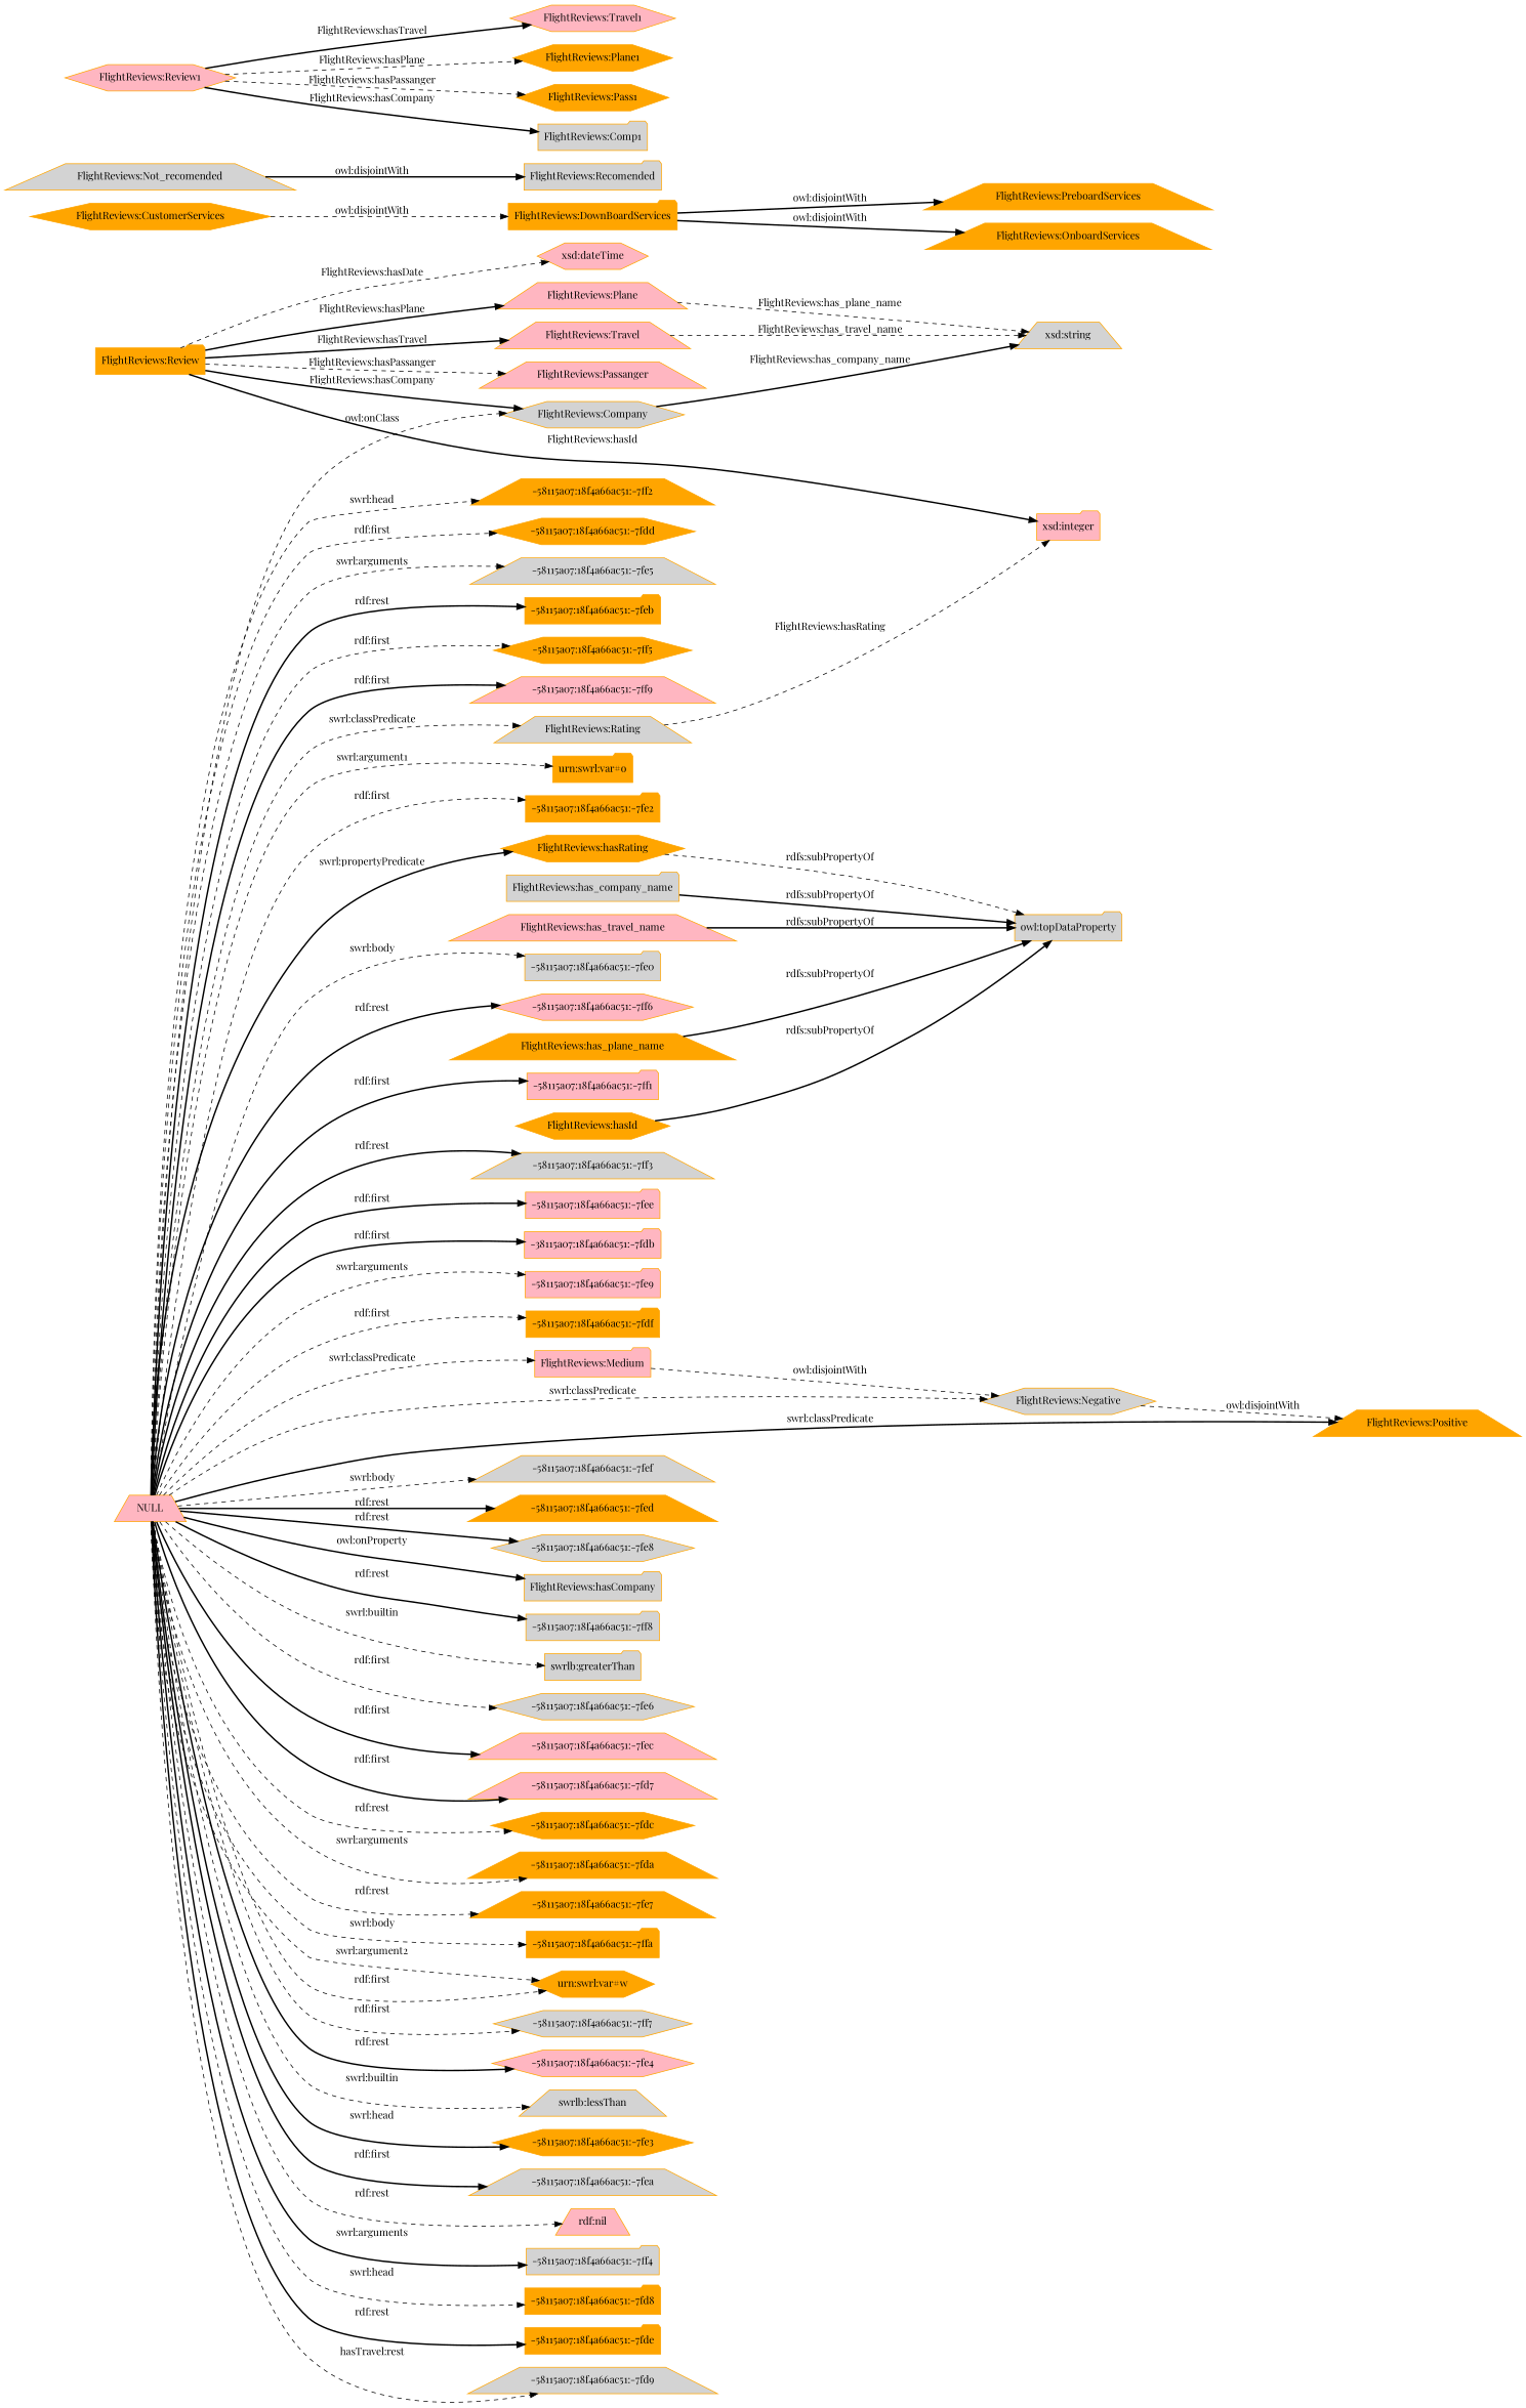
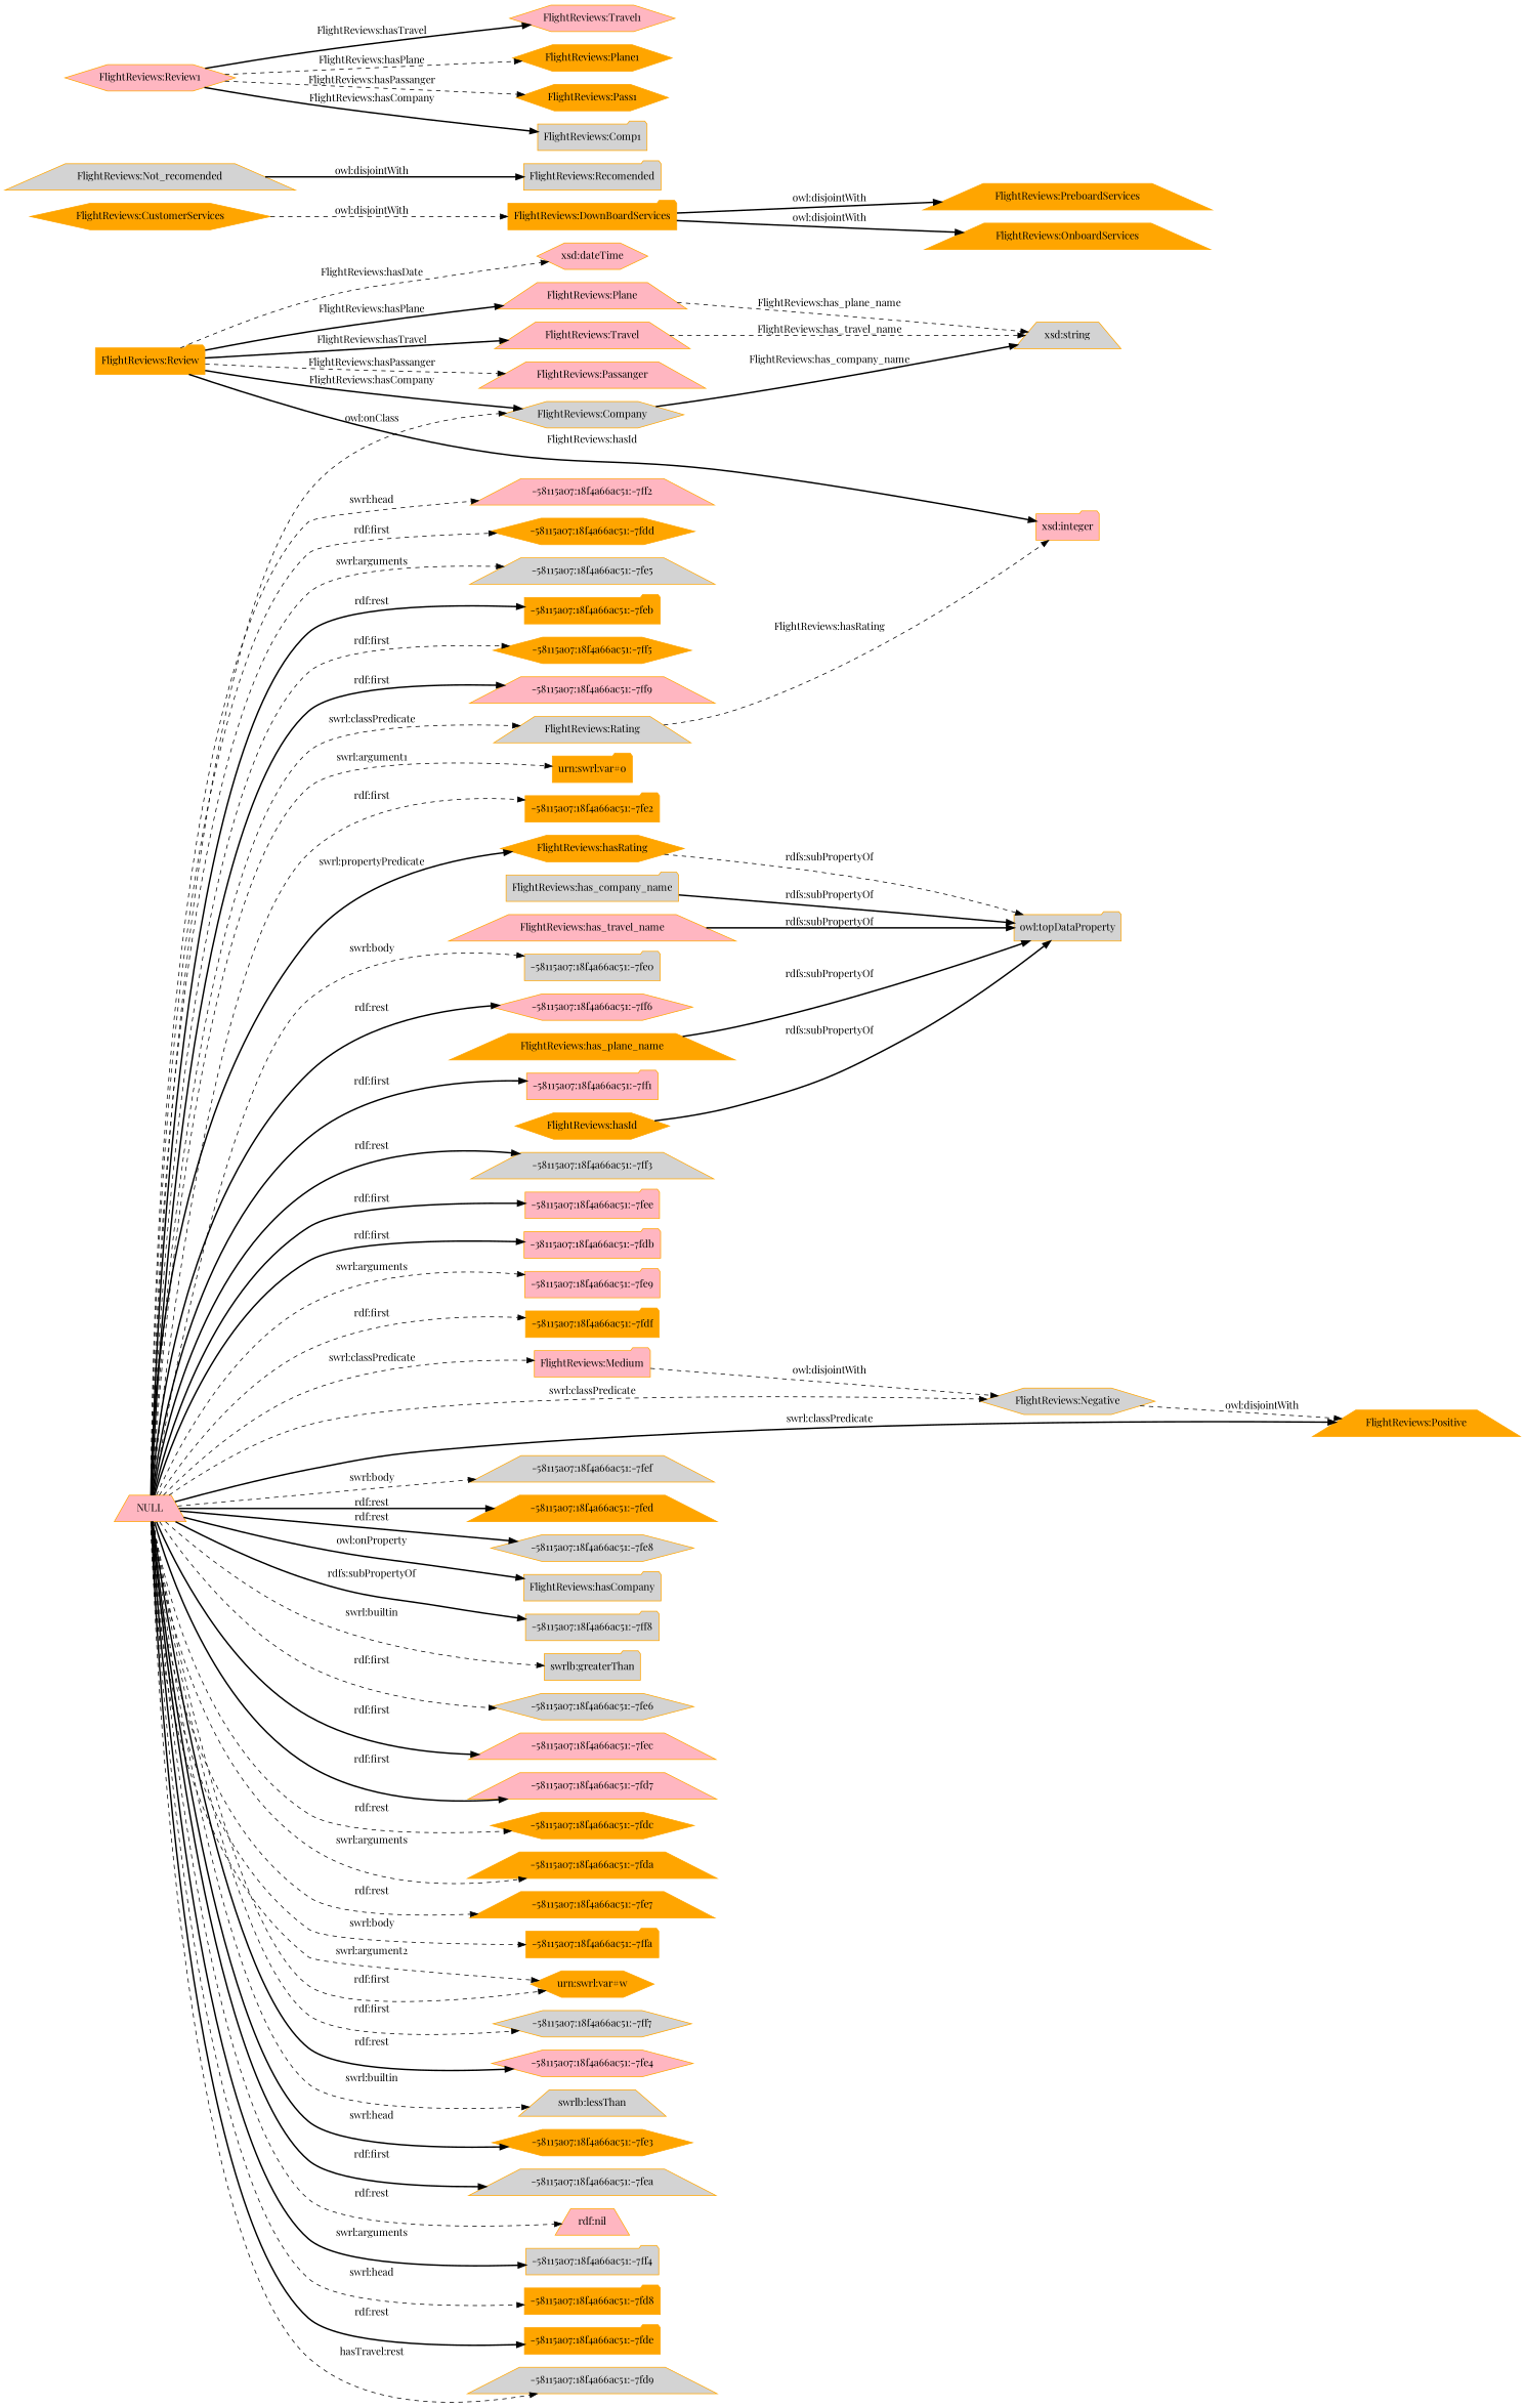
  digraph {
    fontname="Playfair Display"
    rankdir=LR
    node [color=orange fillcolor=orange fontname="Playfair Display" shape=trapezium style=filled]
    edge [fontname="Playfair Display" style=dashed]
    "FlightReviews:Travel" [fillcolor=lightpink]
    "xsd:string" [fillcolor=lightgrey]
    "FlightReviews:Negative" [fillcolor=lightgrey shape=hexagon]
    "FlightReviews:Positive"
    "FlightReviews:Plane" [fillcolor=lightpink]
    "FlightReviews:Medium" [fillcolor=lightpink shape=folder]
    "FlightReviews:Rating" [fillcolor=lightgrey]
    "xsd:integer" [fillcolor=lightpink shape=folder]
    "FlightReviews:Company" [fillcolor=lightgrey shape=hexagon]
    "FlightReviews:DownBoardServices" [shape=folder]
    "FlightReviews:PreboardServices"
    "FlightReviews:OnboardServices"
    "FlightReviews:CustomerServices" [shape=hexagon]
    "FlightReviews:Not_recomended" [fillcolor=lightgrey]
    "FlightReviews:Recomended" [fillcolor=lightgrey shape=folder]
    "FlightReviews:Review" [shape=folder]
    "FlightReviews:Passanger" [fillcolor=lightpink]
    "xsd:dateTime" [fillcolor=lightpink shape=hexagon]
    "FlightReviews:hasId" [shape=hexagon]
    "owl:topDataProperty" [fillcolor=lightgrey shape=folder]
    "FlightReviews:has_company_name" [fillcolor=lightgrey shape=folder]
    "FlightReviews:hasRating" [shape=hexagon]
    "FlightReviews:has_travel_name" [fillcolor=lightpink]
    "FlightReviews:has_plane_name"
    NULL [fillcolor=lightpink]
    "-58115a07:18f4a66ac51:-7fef" [fillcolor=lightgrey]
    "-58115a07:18f4a66ac51:-7fed"
    "-58115a07:18f4a66ac51:-7fe8" [fillcolor=lightgrey shape=hexagon]
    "FlightReviews:hasCompany" [fillcolor=lightgrey shape=folder]
    "-58115a07:18f4a66ac51:-7ff8" [fillcolor=lightgrey shape=folder]
    "swrlb:greaterThan" [fillcolor=lightgrey shape=folder]
    "-58115a07:18f4a66ac51:-7fe6" [fillcolor=lightgrey shape=hexagon]
    "-58115a07:18f4a66ac51:-7fec" [fillcolor=lightpink]
    "-58115a07:18f4a66ac51:-7fd7" [fillcolor=lightpink]
    "-58115a07:18f4a66ac51:-7fdc" [shape=hexagon]
    "-58115a07:18f4a66ac51:-7fda"
    "-58115a07:18f4a66ac51:-7fe7"
    "-58115a07:18f4a66ac51:-7ffa" [shape=folder]
    "urn:swrl:var#w" [shape=hexagon]
    "-58115a07:18f4a66ac51:-7ff7" [fillcolor=lightgrey shape=hexagon]
    "-58115a07:18f4a66ac51:-7fe4" [fillcolor=lightpink shape=hexagon]
    "swrlb:lessThan" [fillcolor=lightgrey]
    "-58115a07:18f4a66ac51:-7fe3" [shape=hexagon]
    "-58115a07:18f4a66ac51:-7fea" [fillcolor=lightgrey]
    "rdf:nil" [fillcolor=lightpink]
    "-58115a07:18f4a66ac51:-7ff4" [fillcolor=lightgrey shape=folder]
    "-58115a07:18f4a66ac51:-7fd8" [shape=folder]
    "-58115a07:18f4a66ac51:-7fde" [shape=folder]
    "-58115a07:18f4a66ac51:-7fd9" [fillcolor=lightgrey]
-   "-58115a07:18f4a66ac51:-7ff2"
+   "-58115a07:18f4a66ac51:-7ff2" [fillcolor=lightpink]
    "-58115a07:18f4a66ac51:-7fdd" [shape=hexagon]
    "-58115a07:18f4a66ac51:-7fe5" [fillcolor=lightgrey]
    "-58115a07:18f4a66ac51:-7feb" [shape=folder]
    "-58115a07:18f4a66ac51:-7ff5" [shape=hexagon]
    "-58115a07:18f4a66ac51:-7ff9" [fillcolor=lightpink]
    "urn:swrl:var#o" [shape=folder]
    "-58115a07:18f4a66ac51:-7fe2" [shape=folder]
    "-58115a07:18f4a66ac51:-7fe0" [fillcolor=lightgrey shape=folder]
    "-58115a07:18f4a66ac51:-7ff6" [fillcolor=lightpink shape=hexagon]
    "-58115a07:18f4a66ac51:-7ff1" [fillcolor=lightpink shape=folder]
    "-58115a07:18f4a66ac51:-7ff3" [fillcolor=lightgrey]
    "-58115a07:18f4a66ac51:-7fee" [fillcolor=lightpink shape=folder]
    n63 [fillcolor=lightpink label="-38115a07:18f4a66ac51:-7fdb" shape=folder]
    "-58115a07:18f4a66ac51:-7fe9" [fillcolor=lightpink shape=folder]
    "-58115a07:18f4a66ac51:-7fdf" [shape=folder]
    "FlightReviews:Review1" [fillcolor=lightpink shape=hexagon]
    "FlightReviews:Travel1" [fillcolor=lightpink shape=hexagon]
    "FlightReviews:Plane1" [shape=hexagon]
    "FlightReviews:Pass1" [shape=hexagon]
    "FlightReviews:Comp1" [fillcolor=lightgrey shape=folder]
    "FlightReviews:Travel" -> "xsd:string" [label="FlightReviews:has_travel_name"]
    "FlightReviews:Negative" -> "FlightReviews:Positive" [label="owl:disjointWith"]
    "FlightReviews:Plane" -> "xsd:string" [label="FlightReviews:has_plane_name"]
    "FlightReviews:Medium" -> "FlightReviews:Negative" [label="owl:disjointWith"]
    "FlightReviews:Rating" -> "xsd:integer" [label="FlightReviews:hasRating"]
    "FlightReviews:Company" -> "xsd:string" [label="FlightReviews:has_company_name" style=bold]
    "FlightReviews:DownBoardServices" -> "FlightReviews:PreboardServices" [label="owl:disjointWith" style=bold]
    "FlightReviews:DownBoardServices" -> "FlightReviews:OnboardServices" [label="owl:disjointWith" style=bold]
    "FlightReviews:CustomerServices" -> "FlightReviews:DownBoardServices" [label="owl:disjointWith"]
    "FlightReviews:Not_recomended" -> "FlightReviews:Recomended" [label="owl:disjointWith" style=bold]
    "FlightReviews:Review" -> "FlightReviews:Travel" [label="FlightReviews:hasTravel" style=bold]
    "FlightReviews:Review" -> "FlightReviews:Plane" [label="FlightReviews:hasPlane" style=bold]
    "FlightReviews:Review" -> "xsd:integer" [label="FlightReviews:hasId" style=bold]
    "FlightReviews:Review" -> "FlightReviews:Company" [label="FlightReviews:hasCompany" style=bold]
    "FlightReviews:Review" -> "FlightReviews:Passanger" [label="FlightReviews:hasPassanger"]
    "FlightReviews:Review" -> "xsd:dateTime" [label="FlightReviews:hasDate"]
    "FlightReviews:hasId" -> "owl:topDataProperty" [label="rdfs:subPropertyOf" style=bold]
    "FlightReviews:has_company_name" -> "owl:topDataProperty" [label="rdfs:subPropertyOf" style=bold]
    "FlightReviews:hasRating" -> "owl:topDataProperty" [label="rdfs:subPropertyOf"]
    "FlightReviews:has_travel_name" -> "owl:topDataProperty" [label="rdfs:subPropertyOf" style=bold]
    "FlightReviews:has_plane_name" -> "owl:topDataProperty" [label="rdfs:subPropertyOf" style=bold]
    NULL -> "FlightReviews:Negative" [label="swrl:classPredicate"]
    NULL -> "FlightReviews:Positive" [label="swrl:classPredicate" style=bold]
    NULL -> "FlightReviews:Medium" [label="swrl:classPredicate"]
    NULL -> "FlightReviews:Rating" [label="swrl:classPredicate"]
    NULL -> "FlightReviews:Company" [label="owl:onClass"]
    NULL -> "FlightReviews:hasRating" [label="swrl:propertyPredicate" style=bold]
    NULL -> "-58115a07:18f4a66ac51:-7fef" [label="swrl:body"]
    NULL -> "-58115a07:18f4a66ac51:-7fed" [label="rdf:rest" style=bold]
    NULL -> "-58115a07:18f4a66ac51:-7fe8" [label="rdf:rest" style=bold]
    NULL -> "FlightReviews:hasCompany" [label="owl:onProperty" style=bold]
-   NULL -> "-58115a07:18f4a66ac51:-7ff8" [label="rdf:rest" style=bold]
+   NULL -> "-58115a07:18f4a66ac51:-7ff8" [label="rdfs:subPropertyOf" style=bold]
    NULL -> "swrlb:greaterThan" [label="swrl:builtin"]
    NULL -> "-58115a07:18f4a66ac51:-7fe6" [label="rdf:first"]
    NULL -> "-58115a07:18f4a66ac51:-7fec" [label="rdf:first" style=bold]
    NULL -> "-58115a07:18f4a66ac51:-7fd7" [label="rdf:first" style=bold]
    NULL -> "-58115a07:18f4a66ac51:-7fdc" [label="rdf:rest"]
    NULL -> "-58115a07:18f4a66ac51:-7fda" [label="swrl:arguments"]
    NULL -> "-58115a07:18f4a66ac51:-7fe7" [label="rdf:rest"]
    NULL -> "-58115a07:18f4a66ac51:-7ffa" [label="swrl:body"]
    NULL -> "urn:swrl:var#w" [label="rdf:first"]
    NULL -> "urn:swrl:var#w" [label="swrl:argument2"]
    NULL -> "-58115a07:18f4a66ac51:-7ff7" [label="rdf:first"]
    NULL -> "-58115a07:18f4a66ac51:-7fe4" [label="rdf:rest" style=bold]
    NULL -> "swrlb:lessThan" [label="swrl:builtin"]
    NULL -> "-58115a07:18f4a66ac51:-7fe3" [label="swrl:head" style=bold]
    NULL -> "-58115a07:18f4a66ac51:-7fea" [label="rdf:first" style=bold]
    NULL -> "rdf:nil" [label="rdf:rest"]
    NULL -> "-58115a07:18f4a66ac51:-7ff4" [label="swrl:arguments" style=bold]
    NULL -> "-58115a07:18f4a66ac51:-7fd8" [label="swrl:head"]
    NULL -> "-58115a07:18f4a66ac51:-7fde" [label="rdf:rest" style=bold]
    NULL -> "-58115a07:18f4a66ac51:-7fd9" [label="hasTravel:rest"]
    NULL -> "-58115a07:18f4a66ac51:-7ff2" [label="swrl:head"]
    NULL -> "-58115a07:18f4a66ac51:-7fdd" [label="rdf:first"]
    NULL -> "-58115a07:18f4a66ac51:-7fe5" [label="swrl:arguments"]
    NULL -> "-58115a07:18f4a66ac51:-7feb" [label="rdf:rest" style=bold]
    NULL -> "-58115a07:18f4a66ac51:-7ff5" [label="rdf:first"]
    NULL -> "-58115a07:18f4a66ac51:-7ff9" [label="rdf:first" style=bold]
    NULL -> "urn:swrl:var#o" [label="swrl:argument1"]
    NULL -> "-58115a07:18f4a66ac51:-7fe2" [label="rdf:first"]
    NULL -> "-58115a07:18f4a66ac51:-7fe0" [label="swrl:body"]
    NULL -> "-58115a07:18f4a66ac51:-7ff6" [label="rdf:rest" style=bold]
    NULL -> "-58115a07:18f4a66ac51:-7ff1" [label="rdf:first" style=bold]
    NULL -> "-58115a07:18f4a66ac51:-7ff3" [label="rdf:rest" style=bold]
    NULL -> "-58115a07:18f4a66ac51:-7fee" [label="rdf:first" style=bold]
    NULL -> n63 [label="rdf:first" style=bold]
    NULL -> "-58115a07:18f4a66ac51:-7fe9" [label="swrl:arguments"]
    NULL -> "-58115a07:18f4a66ac51:-7fdf" [label="rdf:first"]
    "FlightReviews:Review1" -> "FlightReviews:Travel1" [label="FlightReviews:hasTravel" style=bold]
    "FlightReviews:Review1" -> "FlightReviews:Plane1" [label="FlightReviews:hasPlane"]
    "FlightReviews:Review1" -> "FlightReviews:Pass1" [label="FlightReviews:hasPassanger"]
    "FlightReviews:Review1" -> "FlightReviews:Comp1" [label="FlightReviews:hasCompany" style=bold]
  }
